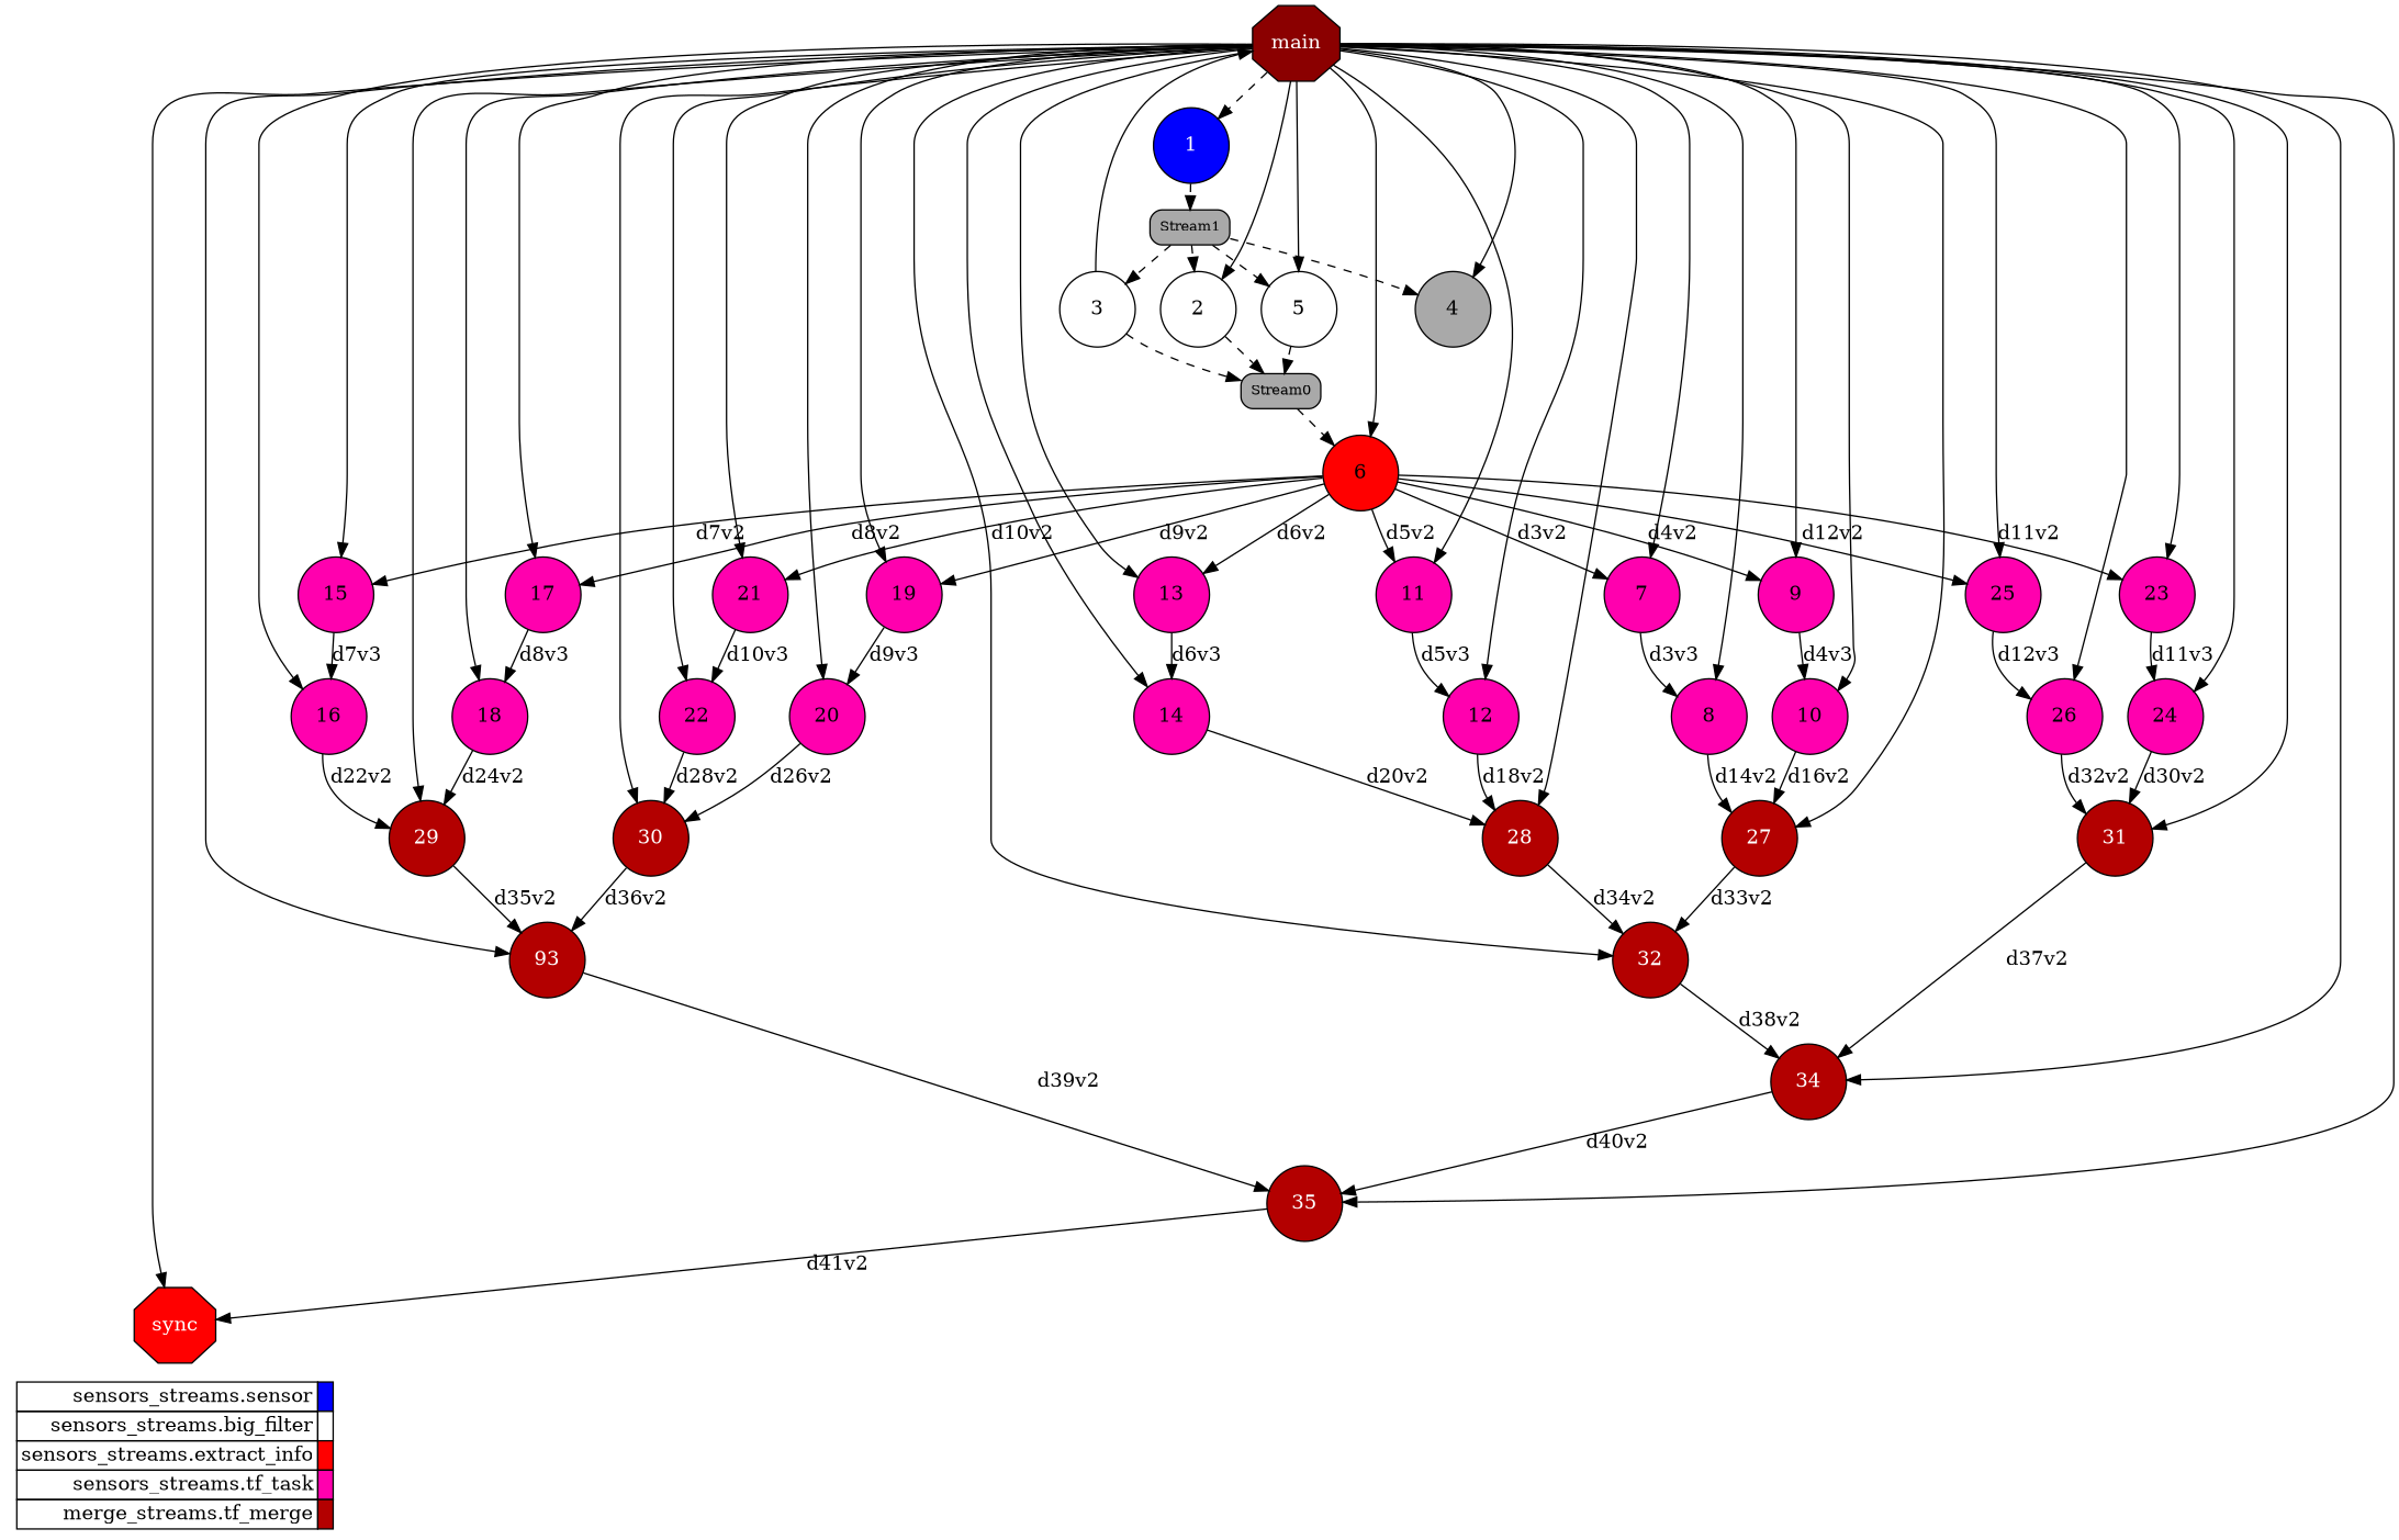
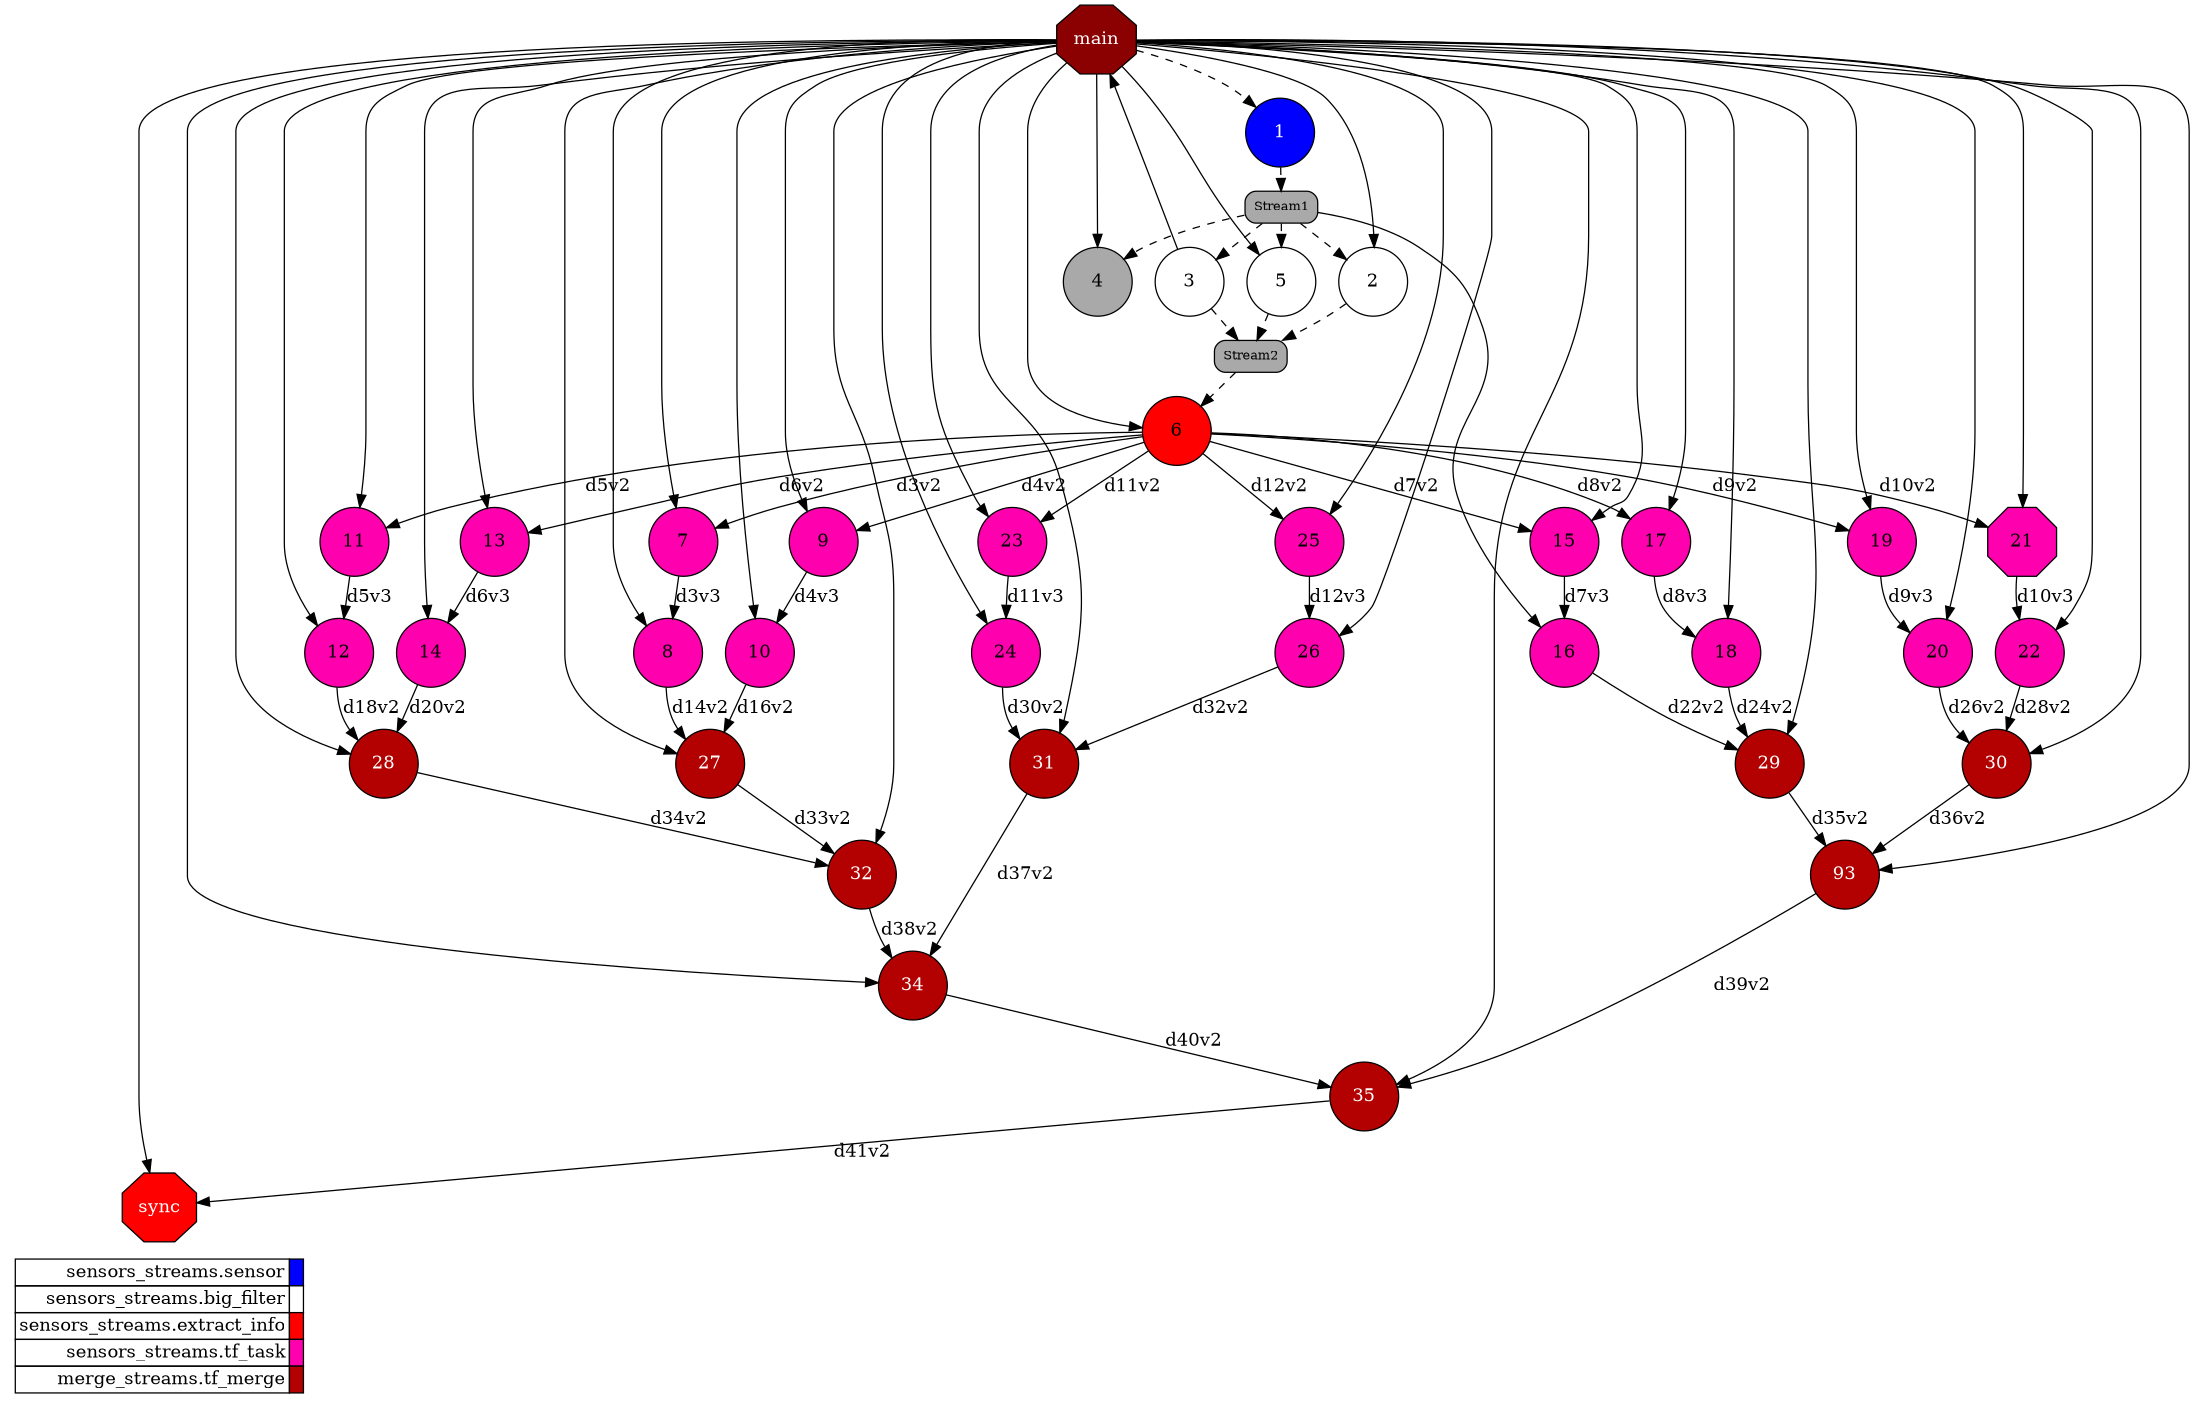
  digraph {
    compound=true
    labeljust=l
    rankdir=TB
    node [fillcolor="#ff00ae" fontcolor="#000000" shape=circle style=filled]
    n1 [fillcolor="#8B0000" fontcolor="#FFFFFF" height=0.75 label=main shape=octagon]
    1 [fillcolor="#0000ff" fontcolor="#ffffff" height=0.75]
    2 [fillcolor="#ffffff" height=0.75]
    3 [fillcolor="#ffffff" height=0.75]
    4 [fillcolor="#a9a9a9" height=0.75]
    5 [fillcolor="#ffffff" height=0.75]
    6 [fillcolor="#ff0000" height=0.75]
    7 [height=0.75]
    8 [height=0.75]
    9 [height=0.75]
    10 [height=0.75]
    11 [height=0.75]
    12 [height=0.75]
    13 [height=0.75]
    14 [height=0.75]
    15 [height=0.75]
    16 [height=0.75]
    17 [height=0.75]
    18 [height=0.75]
    19 [height=0.75]
    20 [height=0.75]
-   21 [height=0.75]
+   21 [height=0.75 shape=octagon]
    22 [height=0.75]
    23 [height=0.75]
    24 [height=0.75]
    25 [height=0.75]
    26 [height=0.75]
    27 [fillcolor="#b30000" fontcolor="#ffffff" height=0.75]
    28 [fillcolor="#b30000" fontcolor="#ffffff" height=0.75]
    29 [fillcolor="#b30000" fontcolor="#ffffff" height=0.75]
    30 [fillcolor="#b30000" fontcolor="#ffffff" height=0.75]
    31 [fillcolor="#b30000" fontcolor="#ffffff" height=0.75]
    32 [fillcolor="#b30000" fontcolor="#ffffff" height=0.75]
    n34 [fillcolor="#b30000" fontcolor="#ffffff" height=0.75 label=93]
    34 [fillcolor="#b30000" fontcolor="#ffffff" height=0.75]
    35 [fillcolor="#b30000" fontcolor="#ffffff" height=0.75]
    n37 [fillcolor="#ff0000" fontcolor="#FFFFFF" height=0.75 label=sync shape=octagon]
    Stream1 [fillcolor="#a9a9a9" fontsize=10 height=0 margin=0.1 shape=rect style="rounded,filled" width=0]
-   Stream2 [fillcolor="#a9a9a9" fontsize=10 height=0 margin=0.1 shape=rect style="rounded,filled" width=0 label=Stream0]
+   Stream2 [fillcolor="#a9a9a9" fontsize=10 height=0 margin=0.1 shape=rect style="rounded,filled" width=0]
    n40 [height=0.75 label=<       <table border="0" cellpadding="2" cellspacing="0" cellborder="1"> <tr> <td align="right">sensors_streams.sensor</td> <td bgcolor="#0000ff">&nbsp;</td> </tr> <tr> <td align="right">sensors_streams.big_filter</td> <td bgcolor="#ffffff">&nbsp;</td> </tr> <tr> <td align="right">sensors_streams.extract_info</td> <td bgcolor="#ff0000">&nbsp;</td> </tr> <tr> <td align="right">sensors_streams.tf_task</td> <td bgcolor="#ff00ae">&nbsp;</td> </tr> <tr> <td align="right">merge_streams.tf_merge</td> <td bgcolor="#b30000">&nbsp;</td> </tr>       </table>     > shape=plaintext fillcolor="" fontcolor="" style=""]
    subgraph sub_1 {
      ranksep=0.20
      n1
      1
      2
      3
      4
      5
      6
      7
      8
      9
      10
      11
      12
      13
      14
      15
      16
      17
      18
      19
      20
      21
      22
      23
      24
      25
      26
      27
      28
      29
      30
      31
      32
      n34
      34
      35
      n37
      Stream1
      Stream2
    }
    subgraph sub_2 {
      label=Legend
      rank=sink
      ranksep=0.20
      n40
    }
    n1 -> 1 [style=dashed]
    n1 -> 2
    n1 -> 4
    n1 -> 5
    n1 -> 6
    n1 -> 7
    n1 -> 8
    n1 -> 9
    n1 -> 10
    n1 -> 11
    n1 -> 12
    n1 -> 13
    n1 -> 14
    n1 -> 15
-   n1 -> 16
+   Stream1 -> 16
    n1 -> 17
    n1 -> 18
    n1 -> 19
    n1 -> 20
    n1 -> 21
    n1 -> 22
    n1 -> 23
    n1 -> 24
    n1 -> 25
    n1 -> 26
    n1 -> 27
    n1 -> 28
    n1 -> 29
    n1 -> 30
    n1 -> 31
    n1 -> 32
    n1 -> n34
    n1 -> 34
    n1 -> 35
    n1 -> n37
    1 -> Stream1 [style=dashed]
    2 -> Stream2 [style=dashed]
    3 -> n1
    3 -> Stream2 [style=dashed]
    5 -> Stream2 [style=dashed]
    6 -> 7 [label=d3v2]
    6 -> 9 [label=d4v2]
    6 -> 11 [label=d5v2]
    6 -> 13 [label=d6v2]
    6 -> 15 [label=d7v2]
    6 -> 17 [label=d8v2]
    6 -> 19 [label=d9v2]
    6 -> 21 [label=d10v2]
    6 -> 23 [label=d11v2]
    6 -> 25 [label=d12v2]
    7 -> 8 [label=d3v3]
    8 -> 27 [label=d14v2]
    9 -> 10 [label=d4v3]
    10 -> 27 [label=d16v2]
    11 -> 12 [label=d5v3]
    12 -> 28 [label=d18v2]
    13 -> 14 [label=d6v3]
    14 -> 28 [label=d20v2]
    15 -> 16 [label=d7v3]
    16 -> 29 [label=d22v2]
    17 -> 18 [label=d8v3]
    18 -> 29 [label=d24v2]
    19 -> 20 [label=d9v3]
    20 -> 30 [label=d26v2]
    21 -> 22 [label=d10v3]
    22 -> 30 [label=d28v2]
    23 -> 24 [label=d11v3]
    24 -> 31 [label=d30v2]
    25 -> 26 [label=d12v3]
    26 -> 31 [label=d32v2]
    27 -> 32 [label=d33v2]
    28 -> 32 [label=d34v2]
    29 -> n34 [label=d35v2]
    30 -> n34 [label=d36v2]
    31 -> 34 [label=d37v2]
    32 -> 34 [label=d38v2]
    n34 -> 35 [label=d39v2]
    34 -> 35 [label=d40v2]
    35 -> n37 [label=d41v2]
    Stream1 -> 2 [style=dashed]
    Stream1 -> 3 [style=dashed]
    Stream1 -> 4 [style=dashed]
    Stream1 -> 5 [style=dashed]
    Stream2 -> 6 [style=dashed]
  }
